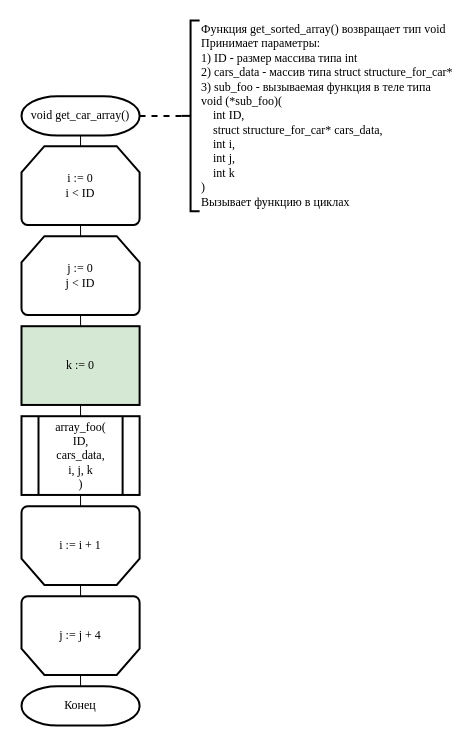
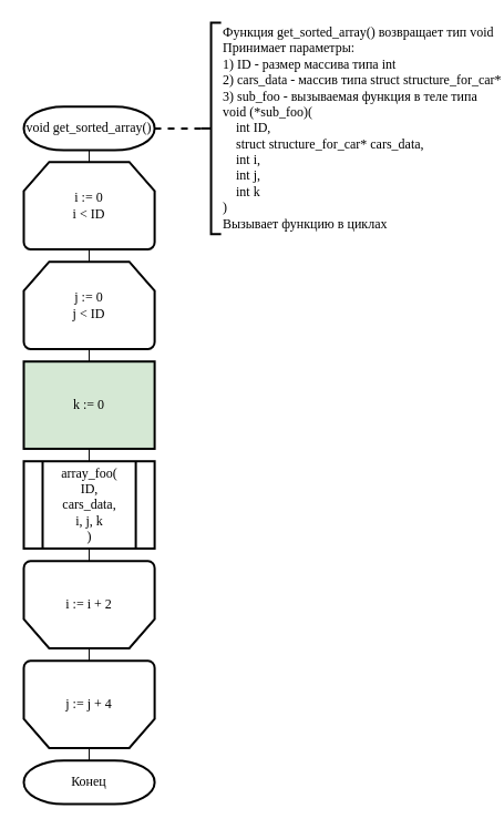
  <mxCell id="0" />
  <mxCell id="1" parent="0" />
  <mxCell id="2" style="edgeStyle=orthogonalEdgeStyle;rounded=0;orthogonalLoop=1;jettySize=auto;html=1;exitX=0.5;exitY=1;exitDx=0;exitDy=0;exitPerimeter=0;entryX=0.5;entryY=0;entryDx=0;entryDy=0;entryPerimeter=0;endArrow=none;endFill=0;fontFamily=Times New Roman;" edge="1" parent="1" source="3" target="5"><mxGeometry relative="1" as="geometry" /></mxCell>
- <mxCell id="3" value="void get_car_array()" style="strokeWidth=2;html=1;shape=mxgraph.flowchart.terminator;whiteSpace=wrap;fontFamily=Times New Roman;" vertex="1" parent="1"><mxGeometry x="20.997" y="95.707" width="118.11" height="39.37" as="geometry" /></mxCell>
+ <mxCell id="3" value="void get_sorted_array()" style="strokeWidth=2;html=1;shape=mxgraph.flowchart.terminator;whiteSpace=wrap;fontFamily=Times New Roman;" vertex="1" parent="1"><mxGeometry x="20.997" y="95.707" width="118.11" height="39.37" as="geometry" /></mxCell>
  <mxCell id="4" style="edgeStyle=orthogonalEdgeStyle;rounded=0;orthogonalLoop=1;jettySize=auto;html=1;exitX=0.5;exitY=1;exitDx=0;exitDy=0;exitPerimeter=0;entryX=0.5;entryY=0;entryDx=0;entryDy=0;entryPerimeter=0;endArrow=none;endFill=0;fontFamily=Times New Roman;" edge="1" parent="1" source="5" target="7"><mxGeometry relative="1" as="geometry" /></mxCell>
  <mxCell id="5" value="i := 0&lt;br&gt;i &amp;lt; ID" style="strokeWidth=2;html=1;shape=mxgraph.flowchart.loop_limit;whiteSpace=wrap;rounded=0;fontFamily=Times New Roman;" vertex="1" parent="1"><mxGeometry x="21" y="145.71" width="118.11" height="78.74" as="geometry" /></mxCell>
  <mxCell id="6" style="edgeStyle=orthogonalEdgeStyle;rounded=0;orthogonalLoop=1;jettySize=auto;html=1;exitX=0.5;exitY=1;exitDx=0;exitDy=0;exitPerimeter=0;endArrow=none;endFill=0;fontFamily=Times New Roman;" edge="1" parent="1" source="7" target="13"><mxGeometry relative="1" as="geometry" /></mxCell>
  <mxCell id="7" value="j := 0&lt;br&gt;j &amp;lt; ID" style="strokeWidth=2;html=1;shape=mxgraph.flowchart.loop_limit;whiteSpace=wrap;rounded=0;fontFamily=Times New Roman;" vertex="1" parent="1"><mxGeometry x="21" y="235.71" width="118.11" height="78.74" as="geometry" /></mxCell>
  <mxCell id="8" style="edgeStyle=orthogonalEdgeStyle;rounded=0;orthogonalLoop=1;jettySize=auto;html=1;exitX=0.5;exitY=0;exitDx=0;exitDy=0;exitPerimeter=0;entryX=0.5;entryY=1;entryDx=0;entryDy=0;entryPerimeter=0;endArrow=none;endFill=0;fontFamily=Times New Roman;" edge="1" parent="1" source="9" target="11"><mxGeometry relative="1" as="geometry" /></mxCell>
- <mxCell id="9" value="i := i + 1" style="strokeWidth=2;html=1;shape=mxgraph.flowchart.loop_limit;whiteSpace=wrap;rounded=0;fontFamily=Times New Roman;flipV=1;" vertex="1" parent="1"><mxGeometry x="21" y="505.71" width="118.11" height="78.74" as="geometry" /></mxCell>
+ <mxCell id="9" value="i := i + 2" style="strokeWidth=2;html=1;shape=mxgraph.flowchart.loop_limit;whiteSpace=wrap;rounded=0;fontFamily=Times New Roman;flipV=1;" vertex="1" parent="1"><mxGeometry x="21" y="505.71" width="118.11" height="78.74" as="geometry" /></mxCell>
  <mxCell id="10" style="edgeStyle=orthogonalEdgeStyle;rounded=0;orthogonalLoop=1;jettySize=auto;html=1;exitX=0.5;exitY=0;exitDx=0;exitDy=0;exitPerimeter=0;entryX=0.5;entryY=0;entryDx=0;entryDy=0;entryPerimeter=0;endArrow=none;endFill=0;fontFamily=Times New Roman;" edge="1" parent="1" source="11" target="16"><mxGeometry relative="1" as="geometry" /></mxCell>
  <mxCell id="11" value="j := j + 4" style="strokeWidth=2;html=1;shape=mxgraph.flowchart.loop_limit;whiteSpace=wrap;rounded=0;fontFamily=Times New Roman;flipV=1;" vertex="1" parent="1"><mxGeometry x="21" y="595.71" width="118.11" height="78.74" as="geometry" /></mxCell>
  <mxCell id="12" style="edgeStyle=orthogonalEdgeStyle;rounded=0;orthogonalLoop=1;jettySize=auto;html=1;exitX=0.5;exitY=1;exitDx=0;exitDy=0;entryX=0.5;entryY=0;entryDx=0;entryDy=0;endArrow=none;endFill=0;fontFamily=Times New Roman;" edge="1" parent="1" source="13" target="15"><mxGeometry relative="1" as="geometry" /></mxCell>
  <mxCell id="13" value="k := 0" style="rounded=0;whiteSpace=wrap;html=1;absoluteArcSize=1;arcSize=14;strokeWidth=2;fontFamily=Times New Roman;fillColor=#d5e8d4;" vertex="1" parent="1"><mxGeometry x="21" y="325.71" width="118.11" height="78.74" as="geometry" /></mxCell>
  <mxCell id="14" style="edgeStyle=orthogonalEdgeStyle;rounded=0;orthogonalLoop=1;jettySize=auto;html=1;exitX=0.5;exitY=1;exitDx=0;exitDy=0;entryX=0.5;entryY=1;entryDx=0;entryDy=0;entryPerimeter=0;endArrow=none;endFill=0;fontFamily=Times New Roman;" edge="1" parent="1" source="15" target="9"><mxGeometry relative="1" as="geometry" /></mxCell>
  <mxCell id="15" value="array_foo(&lt;br&gt;ID,&lt;br&gt;cars_data,&lt;br&gt;i, j, k&lt;br&gt;)" style="verticalLabelPosition=middle;verticalAlign=middle;html=1;shape=process;whiteSpace=wrap;rounded=0;size=0.14;arcSize=6;strokeWidth=2;fontFamily=Times New Roman;labelPosition=center;align=center;" vertex="1" parent="1"><mxGeometry x="21" y="415.71" width="118.11" height="78.74" as="geometry" /></mxCell>
  <mxCell id="16" value="Конец" style="strokeWidth=2;html=1;shape=mxgraph.flowchart.terminator;whiteSpace=wrap;fontFamily=Times New Roman;" vertex="1" parent="1"><mxGeometry x="20.997" y="685.707" width="118.11" height="39.37" as="geometry" /></mxCell>
  <mxCell id="17" style="edgeStyle=orthogonalEdgeStyle;rounded=0;orthogonalLoop=1;jettySize=auto;html=1;exitX=0;exitY=0.5;exitDx=0;exitDy=0;exitPerimeter=0;entryX=1;entryY=0.5;entryDx=0;entryDy=0;entryPerimeter=0;endArrow=none;endFill=0;fontFamily=Times New Roman;dashed=1;strokeWidth=2;" edge="1" parent="1" source="18" target="3"><mxGeometry relative="1" as="geometry" /></mxCell>
  <mxCell id="18" value="Функция get_sorted_array() возвращает тип void&lt;br&gt;Принимает параметры:&lt;br&gt;1) ID - размер массива типа int&lt;br&gt;2) cars_data - массив типа struct structure_for_car*&lt;br&gt;3) sub_foo - вызываемая функция в теле типа&lt;br&gt;void (*sub_foo)(&lt;br&gt;&amp;nbsp; &amp;nbsp; int ID,&lt;br&gt;&amp;nbsp; &amp;nbsp; struct structure_for_car* cars_data,&lt;br&gt;&amp;nbsp; &amp;nbsp; int i,&lt;br&gt;&amp;nbsp; &amp;nbsp; int j,&lt;br&gt;&amp;nbsp; &amp;nbsp; int k&amp;nbsp; &amp;nbsp;&amp;nbsp;&lt;br&gt;)&lt;br&gt;Вызывает функцию в циклах" style="strokeWidth=2;html=1;shape=mxgraph.flowchart.annotation_2;align=left;labelPosition=right;pointerEvents=1;rounded=0;fontFamily=Times New Roman;" vertex="1" parent="1"><mxGeometry x="181" y="20" width="18.11" height="190.79" as="geometry" /></mxCell>
